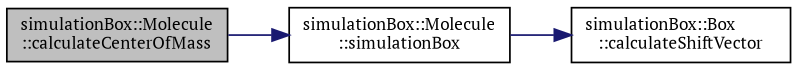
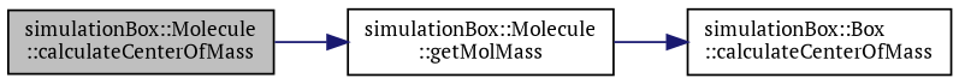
  digraph {
    fontname="PT Serif"
    rankdir=LR
    node [color=black fillcolor=white fontname="PT Serif" fontsize=10 shape=record style=filled]
    edge [color=midnightblue fontname="PT Serif" fontsize=10 labelfontname=Helvetica labelfontsize=10 style=solid]
    n1 [fillcolor=grey75 fontcolor=black height=0.2 label="simulationBox::Molecule\l::calculateCenterOfMass" width=0.4]
-   n2 [height=0.2 label="simulationBox::Molecule\l::simulationBox" width=0.4]
-   n3 [height=0.2 label="simulationBox::Box\l::calculateShiftVector" width=0.4]
+   n2 [height=0.2 label="simulationBox::Molecule\l::getMolMass" width=0.4]
+   n3 [height=0.2 label="simulationBox::Box\l::calculateCenterOfMass" width=0.4]
    n1 -> n2
    n2 -> n3
  }
